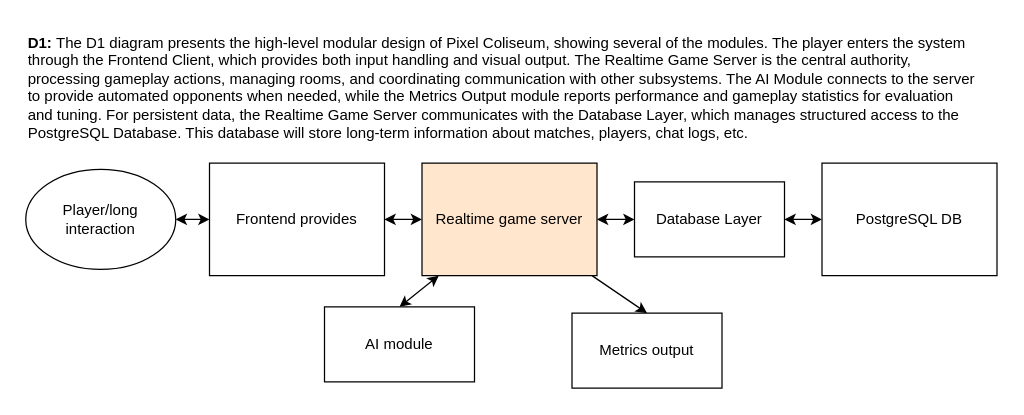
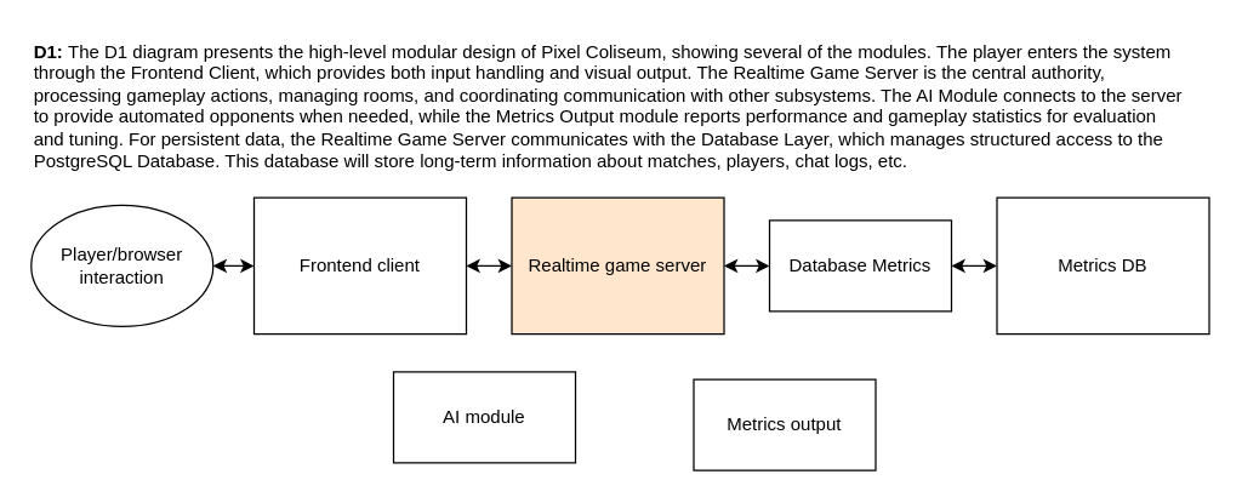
  <mxCell id="0" />
  <mxCell id="1" parent="0" />
  <mxCell id="2" style="edgeStyle=orthogonalEdgeStyle;rounded=0;orthogonalLoop=1;jettySize=auto;html=1;entryX=0;entryY=0.5;entryDx=0;entryDy=0;endArrow=classic;endFill=1;startArrow=classic;startFill=1;" parent="1" source="3" target="7" edge="1"><mxGeometry relative="1" as="geometry" /></mxCell>
- <mxCell id="3" value="Frontend provides" style="rounded=0;whiteSpace=wrap;html=1;" parent="1" vertex="1"><mxGeometry x="167" y="130" width="140" height="90" as="geometry" /></mxCell>
+ <mxCell id="3" value="Frontend client" style="rounded=0;whiteSpace=wrap;html=1;" parent="1" vertex="1"><mxGeometry x="167" y="130" width="140" height="90" as="geometry" /></mxCell>
  <mxCell id="4" style="edgeStyle=orthogonalEdgeStyle;rounded=0;orthogonalLoop=1;jettySize=auto;html=1;endArrow=classic;endFill=1;startArrow=classic;startFill=1;" parent="1" source="7" target="10" edge="1"><mxGeometry relative="1" as="geometry" /></mxCell>
- <mxCell id="5" style="rounded=0;orthogonalLoop=1;jettySize=auto;html=1;entryX=0.5;entryY=0;entryDx=0;entryDy=0;" parent="1" source="7" target="14" edge="1"><mxGeometry relative="1" as="geometry" /></mxCell>
- <mxCell id="6" style="rounded=0;orthogonalLoop=1;jettySize=auto;html=1;entryX=0.5;entryY=0;entryDx=0;entryDy=0;endArrow=classic;endFill=1;startArrow=classic;startFill=1;" parent="1" source="7" target="15" edge="1"><mxGeometry relative="1" as="geometry" /></mxCell>
  <mxCell id="7" value="Realtime game server" style="rounded=0;whiteSpace=wrap;html=1;fillColor=#ffe6cc;" parent="1" vertex="1"><mxGeometry x="337" y="130" width="140" height="90" as="geometry" /></mxCell>
- <mxCell id="8" value="PostgreSQL DB" style="rounded=0;whiteSpace=wrap;html=1;" parent="1" vertex="1"><mxGeometry x="657" y="130" width="140" height="90" as="geometry" /></mxCell>
+ <mxCell id="8" value="Metrics DB" style="rounded=0;whiteSpace=wrap;html=1;" parent="1" vertex="1"><mxGeometry x="657" y="130" width="140" height="90" as="geometry" /></mxCell>
  <mxCell id="9" style="edgeStyle=orthogonalEdgeStyle;rounded=0;orthogonalLoop=1;jettySize=auto;html=1;entryX=0;entryY=0.5;entryDx=0;entryDy=0;endArrow=classic;endFill=1;startArrow=classic;startFill=1;" parent="1" source="10" target="8" edge="1"><mxGeometry relative="1" as="geometry" /></mxCell>
- <mxCell id="10" value="Database Layer" style="rounded=0;whiteSpace=wrap;html=1;" parent="1" vertex="1"><mxGeometry x="507" y="145" width="120" height="60" as="geometry" /></mxCell>
+ <mxCell id="10" value="Database Metrics" style="rounded=0;whiteSpace=wrap;html=1;" parent="1" vertex="1"><mxGeometry x="507" y="145" width="120" height="60" as="geometry" /></mxCell>
  <mxCell id="11" style="edgeStyle=orthogonalEdgeStyle;rounded=0;orthogonalLoop=1;jettySize=auto;html=1;entryX=0;entryY=0.5;entryDx=0;entryDy=0;endArrow=classic;endFill=1;startArrow=classic;startFill=1;" parent="1" source="12" target="3" edge="1"><mxGeometry relative="1" as="geometry" /></mxCell>
- <mxCell id="12" value="Player/long interaction" style="ellipse;whiteSpace=wrap;html=1;" parent="1" vertex="1"><mxGeometry x="20" y="135" width="120" height="80" as="geometry" /></mxCell>
+ <mxCell id="12" value="Player/browser interaction" style="ellipse;whiteSpace=wrap;html=1;" parent="1" vertex="1"><mxGeometry x="20" y="135" width="120" height="80" as="geometry" /></mxCell>
  <mxCell id="13" value="&lt;p style=&quot;margin-top: 0px;&quot;&gt;&lt;font&gt;&lt;font style=&quot;&quot;&gt;&lt;b style=&quot;&quot;&gt;D1:&amp;nbsp;&lt;/b&gt;&lt;/font&gt;&lt;/font&gt;&lt;span style=&quot;background-color: transparent; color: light-dark(rgb(0, 0, 0), rgb(255, 255, 255));&quot;&gt;The D1 diagram presents the high-level modular design of Pixel Coliseum, showing several of the modules. The player enters the system through the &lt;/span&gt;&lt;span style=&quot;background-color: transparent; color: light-dark(rgb(0, 0, 0), rgb(255, 255, 255));&quot; data-end=&quot;297&quot; data-start=&quot;278&quot;&gt;Frontend Client&lt;/span&gt;&lt;span style=&quot;background-color: transparent; color: light-dark(rgb(0, 0, 0), rgb(255, 255, 255));&quot;&gt;, which provides both input handling and visual output. The &lt;/span&gt;&lt;span style=&quot;background-color: transparent; color: light-dark(rgb(0, 0, 0), rgb(255, 255, 255));&quot; data-end=&quot;381&quot; data-start=&quot;357&quot;&gt;Realtime Game Server&lt;/span&gt;&lt;span style=&quot;background-color: transparent; color: light-dark(rgb(0, 0, 0), rgb(255, 255, 255));&quot;&gt; is the central authority, processing gameplay actions, managing rooms, and coordinating communication with other subsystems. The &lt;/span&gt;&lt;span style=&quot;background-color: transparent; color: light-dark(rgb(0, 0, 0), rgb(255, 255, 255));&quot; data-is-only-node=&quot;&quot; data-end=&quot;524&quot; data-start=&quot;511&quot;&gt;AI Module&lt;/span&gt;&lt;span style=&quot;background-color: transparent; color: light-dark(rgb(0, 0, 0), rgb(255, 255, 255));&quot;&gt; connects to the server to provide automated opponents when needed, while the &lt;/span&gt;&lt;span style=&quot;background-color: transparent; color: light-dark(rgb(0, 0, 0), rgb(255, 255, 255));&quot; data-end=&quot;620&quot; data-start=&quot;602&quot;&gt;Metrics Output&lt;/span&gt;&lt;span style=&quot;background-color: transparent; color: light-dark(rgb(0, 0, 0), rgb(255, 255, 255));&quot;&gt; module reports performance and gameplay statistics for evaluation and tuning. For persistent data, the &lt;/span&gt;&lt;span style=&quot;background-color: transparent; color: light-dark(rgb(0, 0, 0), rgb(255, 255, 255));&quot; data-end=&quot;748&quot; data-start=&quot;724&quot;&gt;Realtime Game Server&lt;/span&gt;&lt;span style=&quot;background-color: transparent; color: light-dark(rgb(0, 0, 0), rgb(255, 255, 255));&quot;&gt; communicates with the Database&amp;nbsp;&lt;/span&gt;&lt;span style=&quot;background-color: transparent; color: light-dark(rgb(0, 0, 0), rgb(255, 255, 255));&quot; data-end=&quot;784&quot; data-start=&quot;771&quot;&gt;Layer&lt;/span&gt;&lt;span style=&quot;background-color: transparent; color: light-dark(rgb(0, 0, 0), rgb(255, 255, 255));&quot;&gt;, which manages structured access to the &lt;/span&gt;&lt;span style=&quot;background-color: transparent; color: light-dark(rgb(0, 0, 0), rgb(255, 255, 255));&quot; data-end=&quot;848&quot; data-start=&quot;825&quot;&gt;PostgreSQL Database&lt;/span&gt;&lt;span style=&quot;background-color: transparent; color: light-dark(rgb(0, 0, 0), rgb(255, 255, 255));&quot;&gt;. This database will store long-term information about matches, players, chat logs, etc.&lt;/span&gt;&lt;/p&gt;" style="text;html=1;whiteSpace=wrap;overflow=hidden;rounded=0;" parent="1" vertex="1"><mxGeometry x="20" y="20" width="760" height="150" as="geometry" /></mxCell>
  <mxCell id="14" value="Metrics output" style="rounded=0;whiteSpace=wrap;html=1;" parent="1" vertex="1"><mxGeometry x="457" y="250" width="120" height="60" as="geometry" /></mxCell>
  <mxCell id="15" value="AI module" style="rounded=0;whiteSpace=wrap;html=1;" parent="1" vertex="1"><mxGeometry x="259" y="245" width="120" height="60" as="geometry" /></mxCell>
